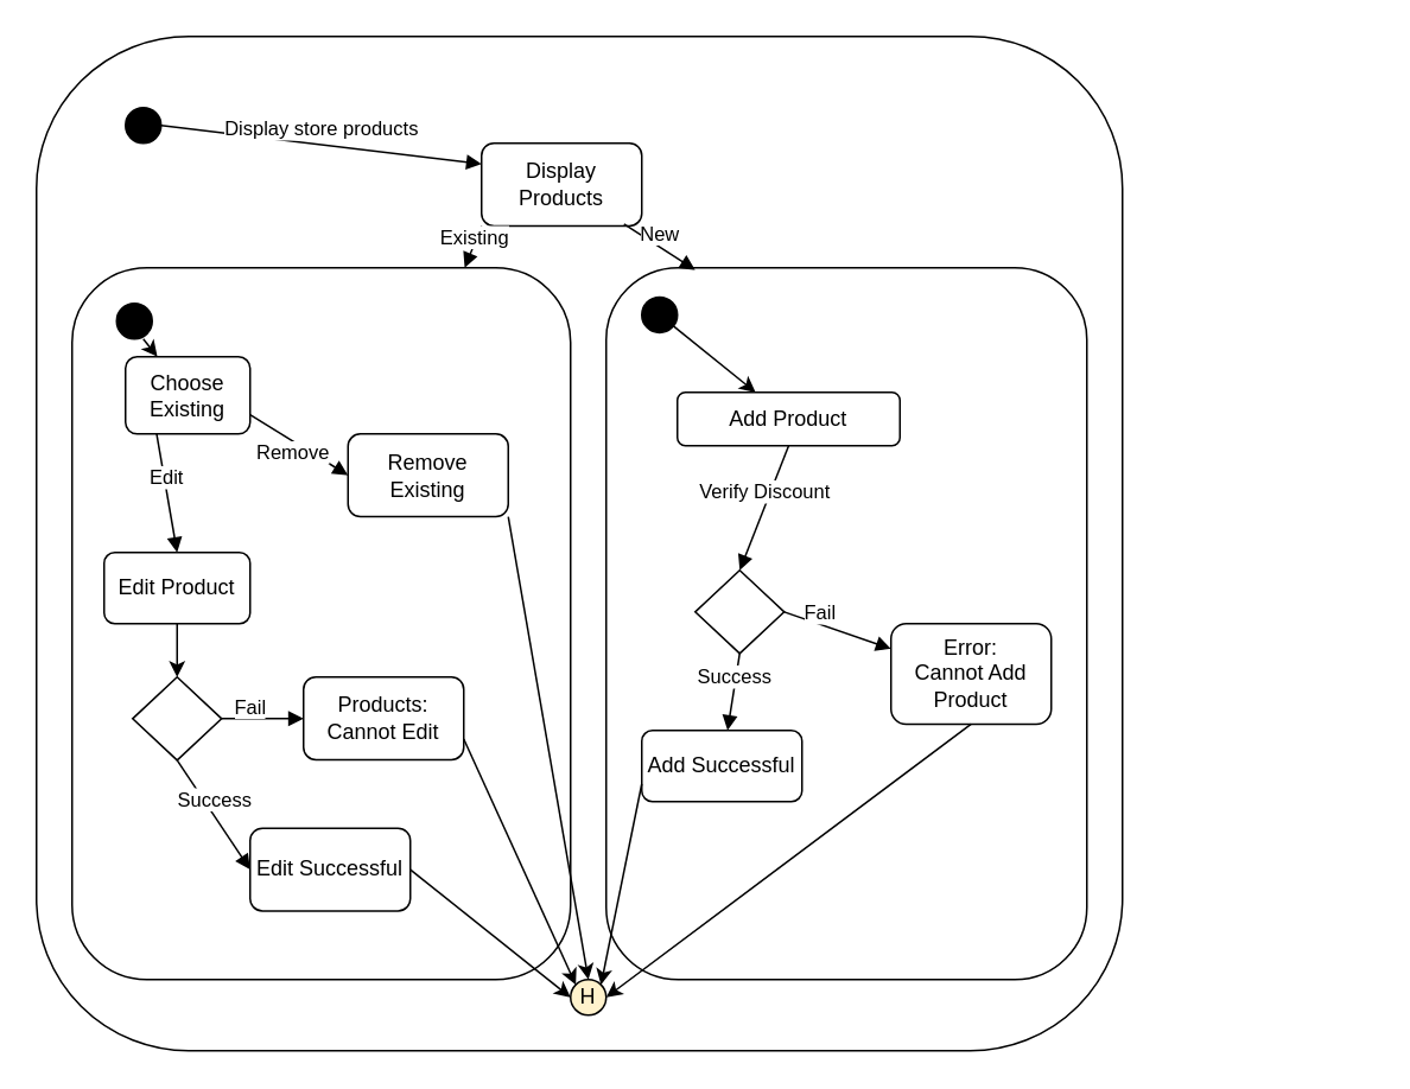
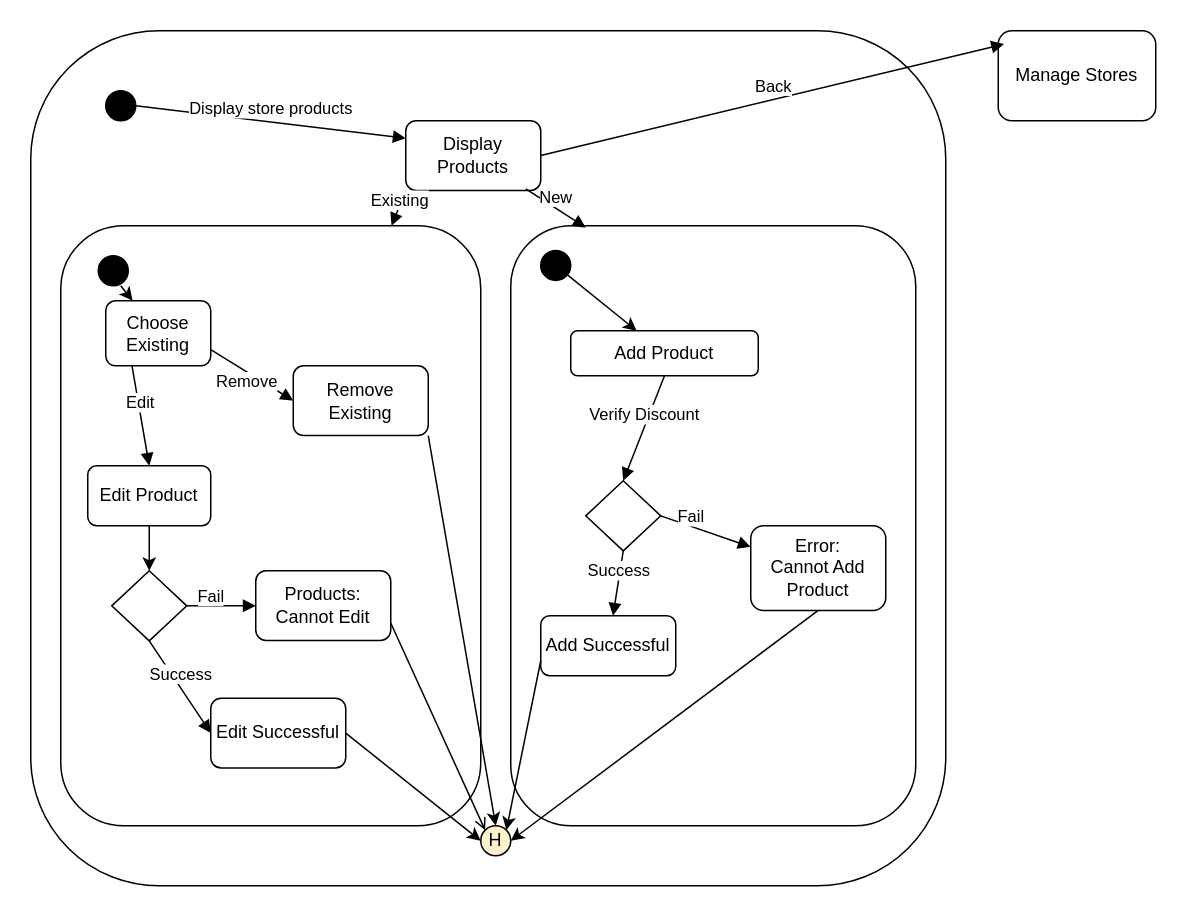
  <mxCell id="0" />
  <mxCell id="1" parent="0" />
  <mxCell id="2" value="" style="rounded=1;whiteSpace=wrap;html=1;" vertex="1" parent="1"><mxGeometry x="20" width="610" height="570" as="geometry" y="20" /></mxCell>
  <mxCell id="3" value="" style="rounded=1;whiteSpace=wrap;html=1;" vertex="1" parent="1"><mxGeometry x="340" y="150" width="270" height="400" as="geometry" /></mxCell>
  <mxCell id="4" value="" style="rounded=1;whiteSpace=wrap;html=1;" vertex="1" parent="1"><mxGeometry x="40" y="150" width="280" height="400" as="geometry" /></mxCell>
  <mxCell id="5" value="Choose Existing" style="shape=ext;rounded=1;html=1;whiteSpace=wrap;" vertex="1" parent="1"><mxGeometry x="70" y="200" width="70" height="43.39" as="geometry" /></mxCell>
  <mxCell id="6" value="Edit Product" style="shape=ext;rounded=1;html=1;whiteSpace=wrap;" vertex="1" parent="1"><mxGeometry x="58" y="310" width="82" height="40" as="geometry" /></mxCell>
  <mxCell id="7" value="Remove Existing" style="shape=ext;rounded=1;html=1;whiteSpace=wrap;" vertex="1" parent="1"><mxGeometry x="195" y="243.39" width="90" height="46.45" as="geometry" /></mxCell>
  <mxCell id="8" value="Edit" style="html=1;verticalAlign=bottom;endArrow=block;exitX=0.25;exitY=1;exitDx=0;exitDy=0;entryX=0.5;entryY=0;entryDx=0;entryDy=0;" edge="1" parent="1" source="5" target="6"><mxGeometry width="80" relative="1" as="geometry"><mxPoint x="105" y="326.78" as="sourcePoint" /><mxPoint x="215" y="368.22" as="targetPoint" /><Array as="points" /></mxGeometry></mxCell>
  <mxCell id="9" value="Display store products" style="html=1;verticalAlign=bottom;endArrow=block;exitX=1;exitY=0.5;exitDx=0;exitDy=0;entryX=0;entryY=0.25;entryDx=0;entryDy=0;" edge="1" parent="1" source="23" target="20"><mxGeometry width="80" relative="1" as="geometry"><mxPoint x="90" y="70" as="sourcePoint" /><mxPoint x="375" y="300" as="targetPoint" /><Array as="points" /></mxGeometry></mxCell>
  <mxCell id="10" value="" style="endArrow=classic;html=1;exitX=0.5;exitY=1;exitDx=0;exitDy=0;entryX=0.5;entryY=0;entryDx=0;entryDy=0;" edge="1" parent="1" source="6" target="11"><mxGeometry width="50" height="50" relative="1" as="geometry"><mxPoint x="70" y="350" as="sourcePoint" /><mxPoint x="95" y="390" as="targetPoint" /></mxGeometry></mxCell>
  <mxCell id="11" value="" style="rhombus;whiteSpace=wrap;html=1;" vertex="1" parent="1"><mxGeometry x="74" y="380" width="50" height="46.78" as="geometry" /></mxCell>
  <mxCell id="12" value="Fail" style="html=1;verticalAlign=bottom;endArrow=block;exitX=1;exitY=0.5;exitDx=0;exitDy=0;" edge="1" parent="1" source="11" target="14"><mxGeometry x="-0.31" y="-3" width="80" relative="1" as="geometry"><mxPoint x="245" y="430" as="sourcePoint" /><mxPoint x="249" y="390" as="targetPoint" /><Array as="points" /><mxPoint as="offset" /></mxGeometry></mxCell>
  <mxCell id="13" value="Success" style="html=1;verticalAlign=bottom;endArrow=block;exitX=0.5;exitY=1;exitDx=0;exitDy=0;entryX=0;entryY=0.5;entryDx=0;entryDy=0;" edge="1" parent="1" source="11" target="15"><mxGeometry width="80" relative="1" as="geometry"><mxPoint x="145" y="383.39" as="sourcePoint" /><mxPoint x="320" y="450" as="targetPoint" /><Array as="points" /></mxGeometry></mxCell>
  <mxCell id="14" value="Products: Cannot Edit" style="shape=ext;rounded=1;html=1;whiteSpace=wrap;" vertex="1" parent="1"><mxGeometry x="170" y="380" width="90" height="46.45" as="geometry" /></mxCell>
  <mxCell id="15" value="Edit Successful" style="shape=ext;rounded=1;html=1;whiteSpace=wrap;" vertex="1" parent="1"><mxGeometry x="140" y="465" width="90" height="46.45" as="geometry" /></mxCell>
  <mxCell id="16" value="" style="endArrow=classic;html=1;entryX=0.5;entryY=0;entryDx=0;entryDy=0;exitX=1;exitY=1;exitDx=0;exitDy=0;" edge="1" parent="1" source="7" target="25"><mxGeometry width="50" height="50" relative="1" as="geometry"><mxPoint x="280" y="150" as="sourcePoint" /><mxPoint x="610" y="340.165" as="targetPoint" /></mxGeometry></mxCell>
  <mxCell id="17" value="" style="shape=mxgraph.bpmn.shape;html=1;verticalLabelPosition=bottom;labelBackgroundColor=#ffffff;verticalAlign=top;align=center;perimeter=ellipsePerimeter;outlineConnect=0;outline=standard;symbol=general;fillColor=#000000;" vertex="1" parent="1"><mxGeometry x="65" y="170" width="20" height="20" as="geometry" /></mxCell>
  <mxCell id="18" value="" style="shape=mxgraph.bpmn.shape;html=1;verticalLabelPosition=bottom;labelBackgroundColor=#ffffff;verticalAlign=top;align=center;perimeter=ellipsePerimeter;outlineConnect=0;outline=standard;symbol=general;fillColor=#000000;" vertex="1" parent="1"><mxGeometry x="360" y="166.45" width="20" height="20" as="geometry" /></mxCell>
  <mxCell id="19" value="" style="endArrow=classic;html=1;" edge="1" parent="1" target="5"><mxGeometry width="50" height="50" relative="1" as="geometry"><mxPoint x="80" y="190" as="sourcePoint" /><mxPoint x="280" y="240" as="targetPoint" /><Array as="points"><mxPoint x="80" y="190" /></Array></mxGeometry></mxCell>
  <mxCell id="20" value="Display Products" style="shape=ext;rounded=1;html=1;whiteSpace=wrap;" vertex="1" parent="1"><mxGeometry x="270" y="80" width="90" height="46.45" as="geometry" /></mxCell>
  <mxCell id="21" value="New" style="html=1;verticalAlign=bottom;endArrow=block;exitX=0.889;exitY=0.978;exitDx=0;exitDy=0;entryX=0.185;entryY=0.003;entryDx=0;entryDy=0;exitPerimeter=0;entryPerimeter=0;" edge="1" parent="1" source="20" target="3"><mxGeometry x="0.042" y="-1" width="80" relative="1" as="geometry"><mxPoint x="70" y="83.55" as="sourcePoint" /><mxPoint x="230" y="95.162" as="targetPoint" /><Array as="points" /><mxPoint as="offset" /></mxGeometry></mxCell>
  <mxCell id="22" value="Existing" style="html=1;verticalAlign=bottom;endArrow=block;exitX=0;exitY=1;exitDx=0;exitDy=0;" edge="1" parent="1" source="20" target="4"><mxGeometry x="0.231" y="2" width="80" relative="1" as="geometry"><mxPoint x="80" y="93.55" as="sourcePoint" /><mxPoint x="240" y="105.162" as="targetPoint" /><Array as="points" /><mxPoint as="offset" /></mxGeometry></mxCell>
  <mxCell id="23" value="" style="shape=mxgraph.bpmn.shape;html=1;verticalLabelPosition=bottom;labelBackgroundColor=#ffffff;verticalAlign=top;align=center;perimeter=ellipsePerimeter;outlineConnect=0;outline=standard;symbol=general;fillColor=#000000;" vertex="1" parent="1"><mxGeometry x="70" y="60" width="20" height="20" as="geometry" /></mxCell>
  <mxCell id="24" value="Remove" style="html=1;verticalAlign=bottom;endArrow=block;exitX=1;exitY=0.75;exitDx=0;exitDy=0;entryX=0;entryY=0.5;entryDx=0;entryDy=0;" edge="1" parent="1" source="5" target="7"><mxGeometry x="0.12" y="-13" width="80" relative="1" as="geometry"><mxPoint x="160" y="313.39" as="sourcePoint" /><mxPoint x="105" y="280" as="targetPoint" /><Array as="points" /><mxPoint as="offset" /></mxGeometry></mxCell>
  <mxCell id="25" value="H" style="ellipse;whiteSpace=wrap;html=1;aspect=fixed;fillColor=#fff2cc;" vertex="1" parent="1"><mxGeometry x="320" y="550" width="20" height="20" as="geometry" /></mxCell>
  <mxCell id="26" value="" style="endArrow=classic;html=1;entryX=0;entryY=0.5;entryDx=0;entryDy=0;exitX=1;exitY=0.5;exitDx=0;exitDy=0;" edge="1" parent="1" source="15" target="25"><mxGeometry width="50" height="50" relative="1" as="geometry"><mxPoint x="295" y="299.84" as="sourcePoint" /><mxPoint x="340" y="560" as="targetPoint" /></mxGeometry></mxCell>
  <mxCell id="27" value="" style="endArrow=classic;html=1;" edge="1" parent="1" source="18" target="38"><mxGeometry width="50" height="50" relative="1" as="geometry"><mxPoint x="380" y="199.84" as="sourcePoint" /><mxPoint x="390" y="184.838" as="targetPoint" /><Array as="points" /></mxGeometry></mxCell>
  <mxCell id="28" value="" style="rhombus;whiteSpace=wrap;html=1;" vertex="1" parent="1"><mxGeometry x="390" y="320" width="50" height="46.78" as="geometry" /></mxCell>
  <mxCell id="29" value="Fail" style="html=1;verticalAlign=bottom;endArrow=block;exitX=1;exitY=0.5;exitDx=0;exitDy=0;entryX=0;entryY=0.25;entryDx=0;entryDy=0;" edge="1" parent="1" source="28" target="31"><mxGeometry x="-0.31" y="-3" width="80" relative="1" as="geometry"><mxPoint x="540" y="393.55" as="sourcePoint" /><mxPoint x="492.175" y="340" as="targetPoint" /><Array as="points" /><mxPoint as="offset" /></mxGeometry></mxCell>
  <mxCell id="30" value="Success" style="html=1;verticalAlign=bottom;endArrow=block;exitX=0.5;exitY=1;exitDx=0;exitDy=0;" edge="1" parent="1" source="28" target="32"><mxGeometry width="80" relative="1" as="geometry"><mxPoint x="440" y="346.94" as="sourcePoint" /><mxPoint x="455" y="476.775" as="targetPoint" /><Array as="points" /></mxGeometry></mxCell>
  <mxCell id="31" value="Error: &lt;br&gt;Cannot Add Product" style="shape=ext;rounded=1;html=1;whiteSpace=wrap;" vertex="1" parent="1"><mxGeometry x="500" y="350" width="90" height="56.45" as="geometry" /></mxCell>
  <mxCell id="32" value="Add Successful" style="shape=ext;rounded=1;html=1;whiteSpace=wrap;" vertex="1" parent="1"><mxGeometry x="360" y="410" width="90" height="40" as="geometry" /></mxCell>
  <mxCell id="33" value="" style="endArrow=classic;html=1;entryX=1;entryY=0;entryDx=0;entryDy=0;exitX=0;exitY=0.75;exitDx=0;exitDy=0;" edge="1" parent="1" source="32" target="25"><mxGeometry width="50" height="50" relative="1" as="geometry"><mxPoint x="260" y="523.225" as="sourcePoint" /><mxPoint x="330" y="570" as="targetPoint" /></mxGeometry></mxCell>
  <mxCell id="34" value="" style="endArrow=classic;html=1;entryX=1;entryY=0.5;entryDx=0;entryDy=0;exitX=0.5;exitY=1;exitDx=0;exitDy=0;" edge="1" parent="1" source="31" target="25"><mxGeometry width="50" height="50" relative="1" as="geometry"><mxPoint x="270" y="533.225" as="sourcePoint" /><mxPoint x="340" y="580" as="targetPoint" /></mxGeometry></mxCell>
- <mxCell id="37" value="" style="endArrow=classic;html=1;exitX=1;exitY=0.75;exitDx=0;exitDy=0;entryX=0;entryY=0;entryDx=0;entryDy=0;" edge="1" parent="1" source="14" target="25"><mxGeometry width="50" height="50" relative="1" as="geometry"><mxPoint x="295" y="299.84" as="sourcePoint" /><mxPoint x="330" y="550" as="targetPoint" /></mxGeometry></mxCell>
+ <mxCell id="35" value="Manage Stores" style="rounded=1;whiteSpace=wrap;html=1;" vertex="1" parent="1"><mxGeometry x="665" width="105" height="60" as="geometry" y="20" /></mxCell>
+ <mxCell id="36" value="Back" style="html=1;verticalAlign=bottom;endArrow=block;exitX=1;exitY=0.5;exitDx=0;exitDy=0;entryX=0.037;entryY=0.148;entryDx=0;entryDy=0;entryPerimeter=0;" edge="1" parent="1" source="20" target="35"><mxGeometry width="80" relative="1" as="geometry"><mxPoint x="360.01" y="105.428" as="sourcePoint" /><mxPoint x="660" y="50" as="targetPoint" /><Array as="points" /></mxGeometry></mxCell>
+ <mxCell id="37" value="" style="endArrow=open;html=1;exitX=1;exitY=0.75;exitDx=0;exitDy=0;entryX=0;entryY=0;entryDx=0;entryDy=0;" edge="1" parent="1" source="14" target="25"><mxGeometry width="50" height="50" relative="1" as="geometry"><mxPoint x="295" y="299.84" as="sourcePoint" /><mxPoint x="330" y="550" as="targetPoint" /></mxGeometry></mxCell>
  <mxCell id="38" value="Add Product" style="shape=ext;rounded=1;html=1;whiteSpace=wrap;" vertex="1" parent="1"><mxGeometry x="380" y="220" width="125" height="30" as="geometry" /></mxCell>
  <mxCell id="39" value="Verify Discount" style="html=1;verticalAlign=bottom;endArrow=block;exitX=0.5;exitY=1;exitDx=0;exitDy=0;entryX=0.5;entryY=0;entryDx=0;entryDy=0;" edge="1" parent="1" source="38" target="28"><mxGeometry x="0.005" width="80" relative="1" as="geometry"><mxPoint x="540" y="376.62" as="sourcePoint" /><mxPoint x="510.909" y="320" as="targetPoint" /><Array as="points" /><mxPoint as="offset" /></mxGeometry></mxCell>
  <mxCell id="40" style="edgeStyle=orthogonalEdgeStyle;rounded=0;orthogonalLoop=1;jettySize=auto;html=1;exitX=0.5;exitY=1;exitDx=0;exitDy=0;" edge="1" parent="1" source="20" target="20"><mxGeometry relative="1" as="geometry" /></mxCell>
